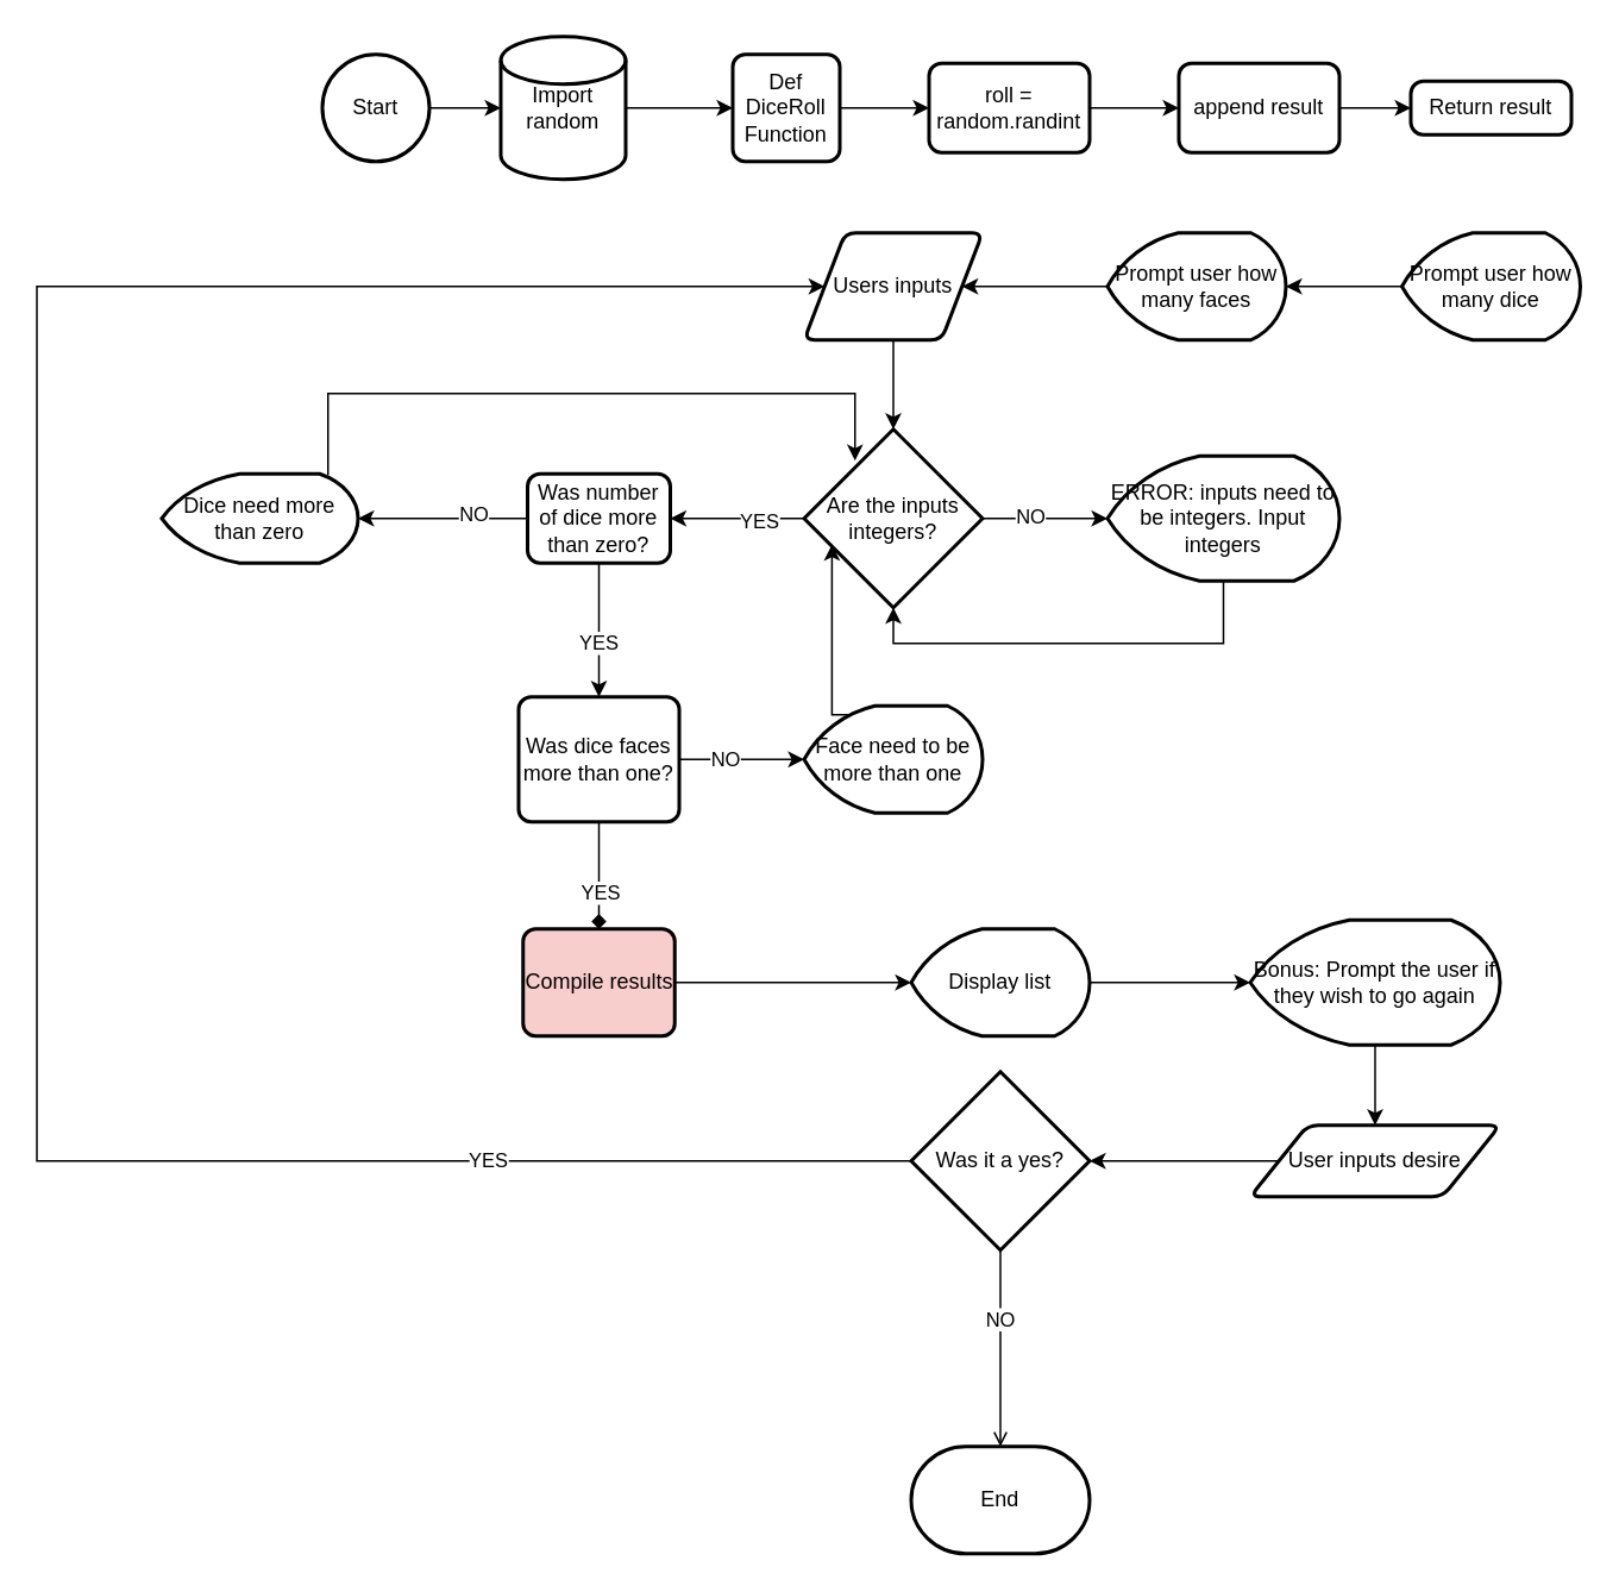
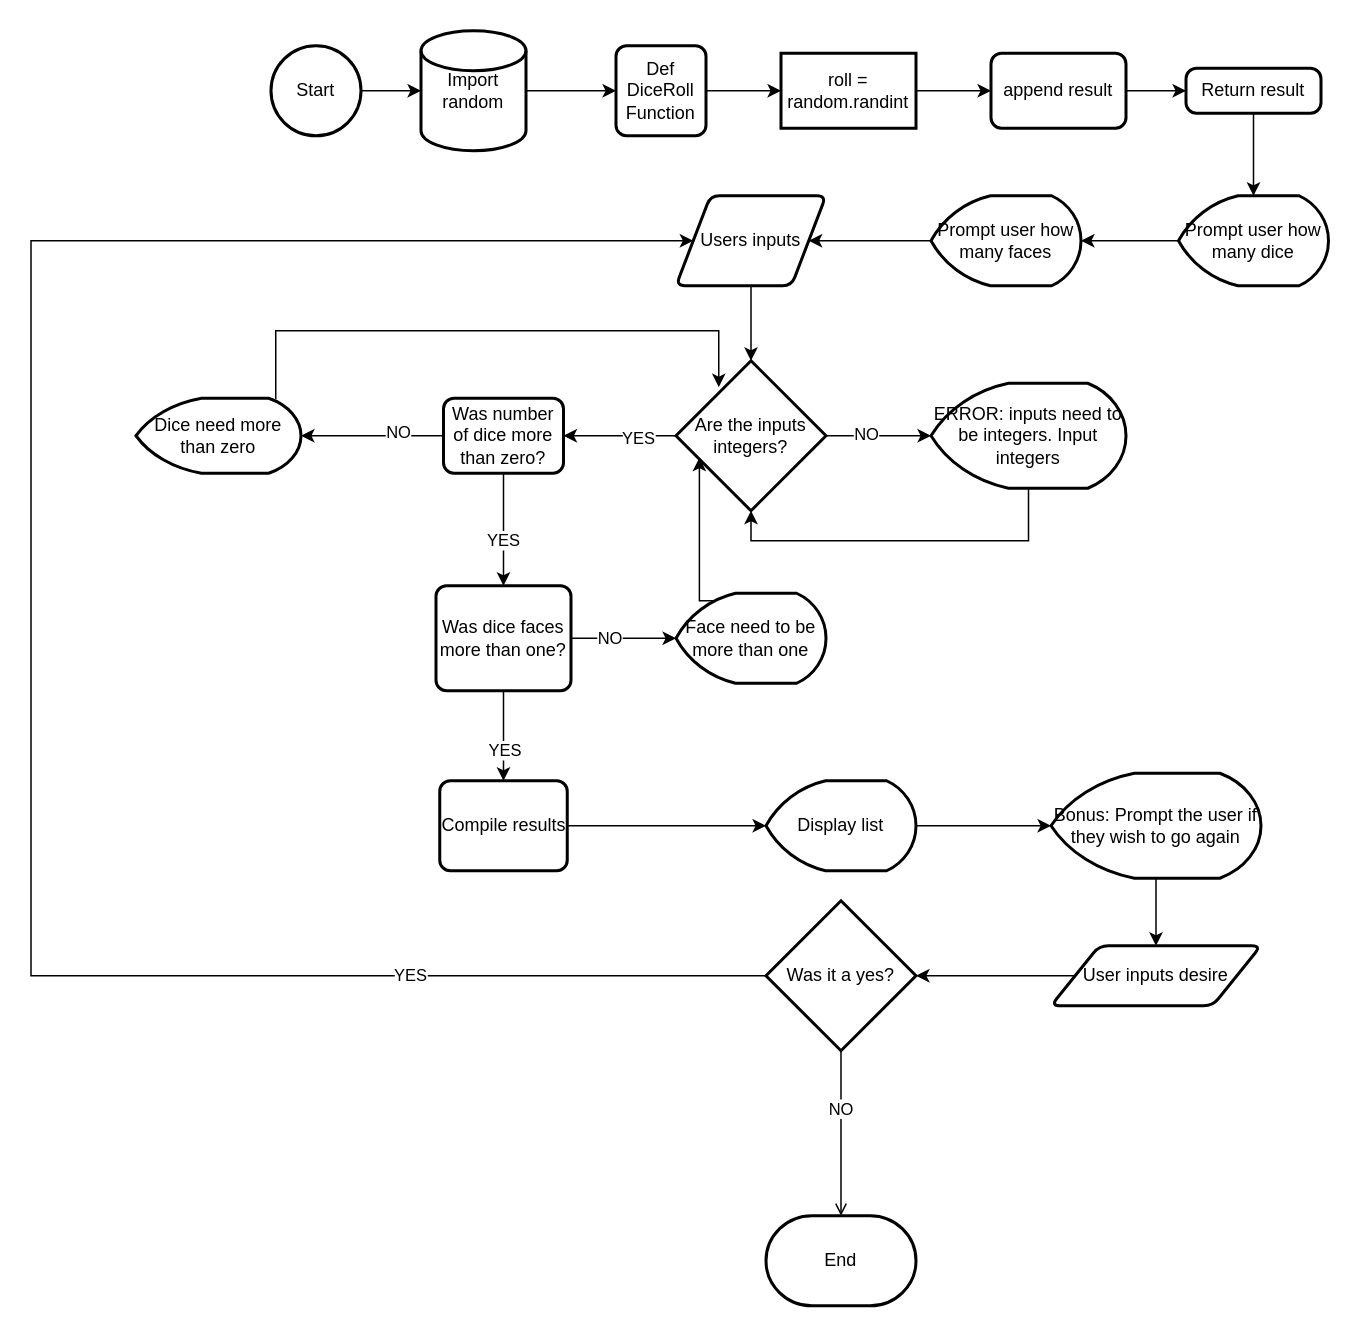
  <mxCell id="0" />
  <mxCell id="1" parent="0" />
  <mxCell id="2" value="" style="edgeStyle=orthogonalEdgeStyle;rounded=0;orthogonalLoop=1;jettySize=auto;html=1;" parent="1" source="3" target="5" edge="1"><mxGeometry relative="1" as="geometry" /></mxCell>
  <mxCell id="3" value="Start" style="strokeWidth=2;html=1;shape=mxgraph.flowchart.start_2;whiteSpace=wrap;" parent="1" vertex="1"><mxGeometry x="180" y="30" width="60" height="60" as="geometry" /></mxCell>
  <mxCell id="4" value="" style="edgeStyle=orthogonalEdgeStyle;rounded=0;orthogonalLoop=1;jettySize=auto;html=1;" parent="1" source="5" target="13" edge="1"><mxGeometry relative="1" as="geometry" /></mxCell>
  <mxCell id="5" value="Import random" style="strokeWidth=2;html=1;shape=mxgraph.flowchart.database;whiteSpace=wrap;" parent="1" vertex="1"><mxGeometry x="280" y="20" width="70" height="80" as="geometry" /></mxCell>
  <mxCell id="6" value="End" style="strokeWidth=2;html=1;shape=mxgraph.flowchart.terminator;whiteSpace=wrap;" parent="1" vertex="1"><mxGeometry x="510" y="810" width="100" height="60" as="geometry" /></mxCell>
  <mxCell id="7" value="" style="edgeStyle=elbowEdgeStyle;rounded=0;orthogonalLoop=1;jettySize=auto;elbow=horizontal;html=1;" parent="1" source="11" target="43" edge="1"><mxGeometry relative="1" as="geometry" /></mxCell>
  <mxCell id="8" value="NO" style="edgeLabel;html=1;align=center;verticalAlign=middle;resizable=0;points=[];" parent="7" vertex="1" connectable="0"><mxGeometry x="-0.257" y="2" relative="1" as="geometry"><mxPoint as="offset" /></mxGeometry></mxCell>
  <mxCell id="9" value="" style="edgeStyle=elbowEdgeStyle;rounded=0;orthogonalLoop=1;jettySize=auto;elbow=vertical;html=1;" parent="1" source="11" target="34" edge="1"><mxGeometry relative="1" as="geometry" /></mxCell>
  <mxCell id="10" value="YES" style="edgeLabel;html=1;align=center;verticalAlign=middle;resizable=0;points=[];" parent="9" vertex="1" connectable="0"><mxGeometry x="-0.3" y="1" relative="1" as="geometry"><mxPoint as="offset" /></mxGeometry></mxCell>
  <mxCell id="11" value="Are the inputs integers?" style="strokeWidth=2;html=1;shape=mxgraph.flowchart.decision;whiteSpace=wrap;" parent="1" vertex="1"><mxGeometry x="450" y="240" width="100" height="100" as="geometry" /></mxCell>
  <mxCell id="12" value="" style="edgeStyle=orthogonalEdgeStyle;rounded=0;orthogonalLoop=1;jettySize=auto;html=1;" parent="1" source="13" target="19" edge="1"><mxGeometry relative="1" as="geometry" /></mxCell>
  <mxCell id="13" value="&lt;div&gt;Def DiceRoll&lt;/div&gt;&lt;div&gt;Function&lt;/div&gt;" style="rounded=1;whiteSpace=wrap;html=1;absoluteArcSize=1;arcSize=14;strokeWidth=2;" parent="1" vertex="1"><mxGeometry x="410" y="30" width="60" height="60" as="geometry" /></mxCell>
  <mxCell id="14" value="" style="edgeStyle=orthogonalEdgeStyle;rounded=0;orthogonalLoop=1;jettySize=auto;html=1;" parent="1" source="15" target="25" edge="1"><mxGeometry relative="1" as="geometry" /></mxCell>
  <mxCell id="15" value="Prompt user how many dice" style="strokeWidth=2;html=1;shape=mxgraph.flowchart.display;whiteSpace=wrap;" parent="1" vertex="1"><mxGeometry x="785" y="130" width="100" height="60" as="geometry" /></mxCell>
  <mxCell id="16" value="" style="edgeStyle=orthogonalEdgeStyle;rounded=0;orthogonalLoop=1;jettySize=auto;html=1;" parent="1" source="17" target="11" edge="1"><mxGeometry relative="1" as="geometry" /></mxCell>
  <mxCell id="17" value="Users inputs" style="shape=parallelogram;html=1;strokeWidth=2;perimeter=parallelogramPerimeter;whiteSpace=wrap;rounded=1;arcSize=12;size=0.23;" parent="1" vertex="1"><mxGeometry x="450" y="130" width="100" height="60" as="geometry" /></mxCell>
  <mxCell id="18" value="" style="edgeStyle=orthogonalEdgeStyle;rounded=0;orthogonalLoop=1;jettySize=auto;html=1;" parent="1" source="19" target="21" edge="1"><mxGeometry relative="1" as="geometry" /></mxCell>
- <mxCell id="19" value="roll = random.randint" style="rounded=1;whiteSpace=wrap;html=1;absoluteArcSize=1;arcSize=14;strokeWidth=2;" parent="1" vertex="1"><mxGeometry x="520" y="35" width="90" height="50" as="geometry" /></mxCell>
+ <mxCell id="19" value="roll = random.randint" style="whiteSpace=wrap;html=1;absoluteArcSize=1;arcSize=14;strokeWidth=2;rounded=0;" parent="1" vertex="1"><mxGeometry x="520" y="35" width="90" height="50" as="geometry" /></mxCell>
  <mxCell id="20" value="" style="edgeStyle=orthogonalEdgeStyle;rounded=0;orthogonalLoop=1;jettySize=auto;html=1;" parent="1" source="21" target="22" edge="1"><mxGeometry relative="1" as="geometry" /></mxCell>
  <mxCell id="21" value="append result" style="rounded=1;whiteSpace=wrap;html=1;absoluteArcSize=1;arcSize=14;strokeWidth=2;" parent="1" vertex="1"><mxGeometry x="660" y="35" width="90" height="50" as="geometry" /></mxCell>
  <mxCell id="22" value="Return result" style="rounded=1;whiteSpace=wrap;html=1;absoluteArcSize=1;arcSize=14;strokeWidth=2;" parent="1" vertex="1"><mxGeometry x="790" y="45" width="90" height="30" as="geometry" /></mxCell>
+ <mxCell id="23" style="edgeStyle=orthogonalEdgeStyle;rounded=0;orthogonalLoop=1;jettySize=auto;html=1;entryX=0.5;entryY=0;entryDx=0;entryDy=0;entryPerimeter=0;" parent="1" source="22" target="15" edge="1"><mxGeometry relative="1" as="geometry" /></mxCell>
  <mxCell id="24" value="" style="edgeStyle=orthogonalEdgeStyle;rounded=0;orthogonalLoop=1;jettySize=auto;html=1;" parent="1" source="25" target="17" edge="1"><mxGeometry relative="1" as="geometry" /></mxCell>
  <mxCell id="25" value="Prompt user how many faces" style="strokeWidth=2;html=1;shape=mxgraph.flowchart.display;whiteSpace=wrap;" parent="1" vertex="1"><mxGeometry x="620" y="130" width="100" height="60" as="geometry" /></mxCell>
  <mxCell id="26" style="edgeStyle=orthogonalEdgeStyle;rounded=0;orthogonalLoop=1;jettySize=auto;html=1;" parent="1" source="27" target="29" edge="1"><mxGeometry relative="1" as="geometry" /></mxCell>
- <mxCell id="27" value="Compile results" style="rounded=1;whiteSpace=wrap;html=1;absoluteArcSize=1;arcSize=14;strokeWidth=2;fillColor=#f8cecc;" parent="1" vertex="1"><mxGeometry x="292.5" y="520" width="85" height="60" as="geometry" /></mxCell>
+ <mxCell id="27" value="Compile results" style="rounded=1;whiteSpace=wrap;html=1;absoluteArcSize=1;arcSize=14;strokeWidth=2;" parent="1" vertex="1"><mxGeometry x="292.5" y="520" width="85" height="60" as="geometry" /></mxCell>
  <mxCell id="28" value="" style="edgeStyle=elbowEdgeStyle;rounded=0;orthogonalLoop=1;jettySize=auto;elbow=vertical;html=1;" parent="1" source="29" target="45" edge="1"><mxGeometry relative="1" as="geometry" /></mxCell>
  <mxCell id="29" value="Display list" style="strokeWidth=2;html=1;shape=mxgraph.flowchart.display;whiteSpace=wrap;" parent="1" vertex="1"><mxGeometry x="510" y="520" width="100" height="60" as="geometry" /></mxCell>
  <mxCell id="30" value="" style="edgeStyle=elbowEdgeStyle;rounded=0;orthogonalLoop=1;jettySize=auto;elbow=vertical;html=1;" parent="1" source="34" target="36" edge="1"><mxGeometry relative="1" as="geometry" /></mxCell>
  <mxCell id="31" value="NO" style="edgeLabel;html=1;align=center;verticalAlign=middle;resizable=0;points=[];" parent="30" vertex="1" connectable="0"><mxGeometry x="-0.34" y="-3" relative="1" as="geometry"><mxPoint as="offset" /></mxGeometry></mxCell>
  <mxCell id="32" value="" style="edgeStyle=elbowEdgeStyle;rounded=0;orthogonalLoop=1;jettySize=auto;elbow=horizontal;html=1;" parent="1" source="34" target="41" edge="1"><mxGeometry relative="1" as="geometry" /></mxCell>
  <mxCell id="33" value="YES" style="edgeLabel;html=1;align=center;verticalAlign=middle;resizable=0;points=[];" parent="32" vertex="1" connectable="0"><mxGeometry x="0.17" y="-1" relative="1" as="geometry"><mxPoint as="offset" /></mxGeometry></mxCell>
  <mxCell id="34" value="Was number of dice more than zero?" style="rounded=1;whiteSpace=wrap;html=1;absoluteArcSize=1;arcSize=14;strokeWidth=2;" parent="1" vertex="1"><mxGeometry x="295" y="265" width="80" height="50" as="geometry" /></mxCell>
  <mxCell id="35" style="edgeStyle=elbowEdgeStyle;rounded=0;orthogonalLoop=1;jettySize=auto;elbow=vertical;html=1;entryX=0.285;entryY=0.176;entryDx=0;entryDy=0;entryPerimeter=0;exitX=0.847;exitY=0.012;exitDx=0;exitDy=0;exitPerimeter=0;" parent="1" source="36" target="11" edge="1"><mxGeometry relative="1" as="geometry"><mxPoint x="470" y="210.3" as="targetPoint" /><mxPoint x="181.5" y="210" as="sourcePoint" /><Array as="points"><mxPoint x="330" y="220" /></Array></mxGeometry></mxCell>
  <mxCell id="36" value="Dice need more than zero" style="strokeWidth=2;html=1;shape=mxgraph.flowchart.display;whiteSpace=wrap;" parent="1" vertex="1"><mxGeometry x="90" y="265" width="110" height="50" as="geometry" /></mxCell>
- <mxCell id="37" value="" style="edgeStyle=elbowEdgeStyle;rounded=0;orthogonalLoop=1;jettySize=auto;elbow=vertical;html=1;endArrow=diamond;" parent="1" source="41" target="27" edge="1"><mxGeometry relative="1" as="geometry" /></mxCell>
+ <mxCell id="37" value="" style="edgeStyle=elbowEdgeStyle;rounded=0;orthogonalLoop=1;jettySize=auto;elbow=vertical;html=1;" parent="1" source="41" target="27" edge="1"><mxGeometry relative="1" as="geometry" /></mxCell>
  <mxCell id="38" value="YES" style="edgeLabel;html=1;align=center;verticalAlign=middle;resizable=0;points=[];" parent="37" vertex="1" connectable="0"><mxGeometry x="0.3" relative="1" as="geometry"><mxPoint as="offset" /></mxGeometry></mxCell>
  <mxCell id="39" value="" style="edgeStyle=elbowEdgeStyle;rounded=0;orthogonalLoop=1;jettySize=auto;elbow=horizontal;html=1;" parent="1" source="41" target="47" edge="1"><mxGeometry relative="1" as="geometry" /></mxCell>
  <mxCell id="40" value="NO" style="edgeLabel;html=1;align=center;verticalAlign=middle;resizable=0;points=[];" parent="39" vertex="1" connectable="0"><mxGeometry x="-0.3" y="1" relative="1" as="geometry"><mxPoint as="offset" /></mxGeometry></mxCell>
  <mxCell id="41" value="Was dice faces more than one?" style="rounded=1;whiteSpace=wrap;html=1;absoluteArcSize=1;arcSize=14;strokeWidth=2;" parent="1" vertex="1"><mxGeometry x="290" y="390" width="90" height="70" as="geometry" /></mxCell>
  <mxCell id="42" style="edgeStyle=elbowEdgeStyle;rounded=0;orthogonalLoop=1;jettySize=auto;elbow=vertical;html=1;entryX=0.5;entryY=1;entryDx=0;entryDy=0;entryPerimeter=0;" parent="1" source="43" target="11" edge="1"><mxGeometry relative="1" as="geometry"><mxPoint x="500" y="410" as="targetPoint" /><Array as="points"><mxPoint x="600" y="360" /></Array></mxGeometry></mxCell>
  <mxCell id="43" value="ERROR: inputs need to be integers. Input integers" style="strokeWidth=2;html=1;shape=mxgraph.flowchart.display;whiteSpace=wrap;" parent="1" vertex="1"><mxGeometry x="620" y="255" width="130" height="70" as="geometry" /></mxCell>
  <mxCell id="44" value="" style="edgeStyle=elbowEdgeStyle;rounded=0;orthogonalLoop=1;jettySize=auto;elbow=vertical;html=1;" parent="1" source="45" target="49" edge="1"><mxGeometry relative="1" as="geometry" /></mxCell>
  <mxCell id="45" value="Bonus: Prompt the user if they wish to go again" style="strokeWidth=2;html=1;shape=mxgraph.flowchart.display;whiteSpace=wrap;" parent="1" vertex="1"><mxGeometry x="700" y="515" width="140" height="70" as="geometry" /></mxCell>
  <mxCell id="46" value="" style="edgeStyle=elbowEdgeStyle;rounded=0;orthogonalLoop=1;jettySize=auto;elbow=vertical;html=1;entryX=0.156;entryY=0.646;entryDx=0;entryDy=0;entryPerimeter=0;exitX=0.5;exitY=0;exitDx=0;exitDy=0;exitPerimeter=0;" parent="1" source="47" target="11" edge="1"><mxGeometry relative="1" as="geometry"><Array as="points"><mxPoint x="470" y="400" /></Array></mxGeometry></mxCell>
  <mxCell id="47" value="Face need to be more than one" style="strokeWidth=2;html=1;shape=mxgraph.flowchart.display;whiteSpace=wrap;" parent="1" vertex="1"><mxGeometry x="450" y="395" width="100" height="60" as="geometry" /></mxCell>
  <mxCell id="48" value="" style="edgeStyle=elbowEdgeStyle;rounded=0;orthogonalLoop=1;jettySize=auto;elbow=vertical;html=1;" parent="1" source="49" target="54" edge="1"><mxGeometry relative="1" as="geometry" /></mxCell>
  <mxCell id="49" value="User inputs desire" style="shape=parallelogram;html=1;strokeWidth=2;perimeter=parallelogramPerimeter;whiteSpace=wrap;rounded=1;arcSize=12;size=0.23;" parent="1" vertex="1"><mxGeometry x="700" y="630" width="140" height="40" as="geometry" /></mxCell>
  <mxCell id="50" style="edgeStyle=elbowEdgeStyle;rounded=0;orthogonalLoop=1;jettySize=auto;elbow=vertical;html=1;endArrow=open;" parent="1" source="54" target="6" edge="1"><mxGeometry relative="1" as="geometry" /></mxCell>
  <mxCell id="51" value="NO" style="edgeLabel;html=1;align=center;verticalAlign=middle;resizable=0;points=[];" parent="50" vertex="1" connectable="0"><mxGeometry x="-0.309" y="-1" relative="1" as="geometry"><mxPoint as="offset" /></mxGeometry></mxCell>
  <mxCell id="52" style="edgeStyle=elbowEdgeStyle;rounded=0;orthogonalLoop=1;jettySize=auto;elbow=vertical;html=1;" parent="1" source="54" target="17" edge="1"><mxGeometry relative="1" as="geometry"><mxPoint x="-170" y="650" as="targetPoint" /><Array as="points"><mxPoint x="20" y="390" /></Array></mxGeometry></mxCell>
  <mxCell id="53" value="YES" style="edgeLabel;html=1;align=center;verticalAlign=middle;resizable=0;points=[];" parent="52" vertex="1" connectable="0"><mxGeometry x="-0.665" y="-1" relative="1" as="geometry"><mxPoint as="offset" /></mxGeometry></mxCell>
  <mxCell id="54" value="Was it a yes?" style="strokeWidth=2;html=1;shape=mxgraph.flowchart.decision;whiteSpace=wrap;" parent="1" vertex="1"><mxGeometry x="510" y="600" width="100" height="100" as="geometry" /></mxCell>
